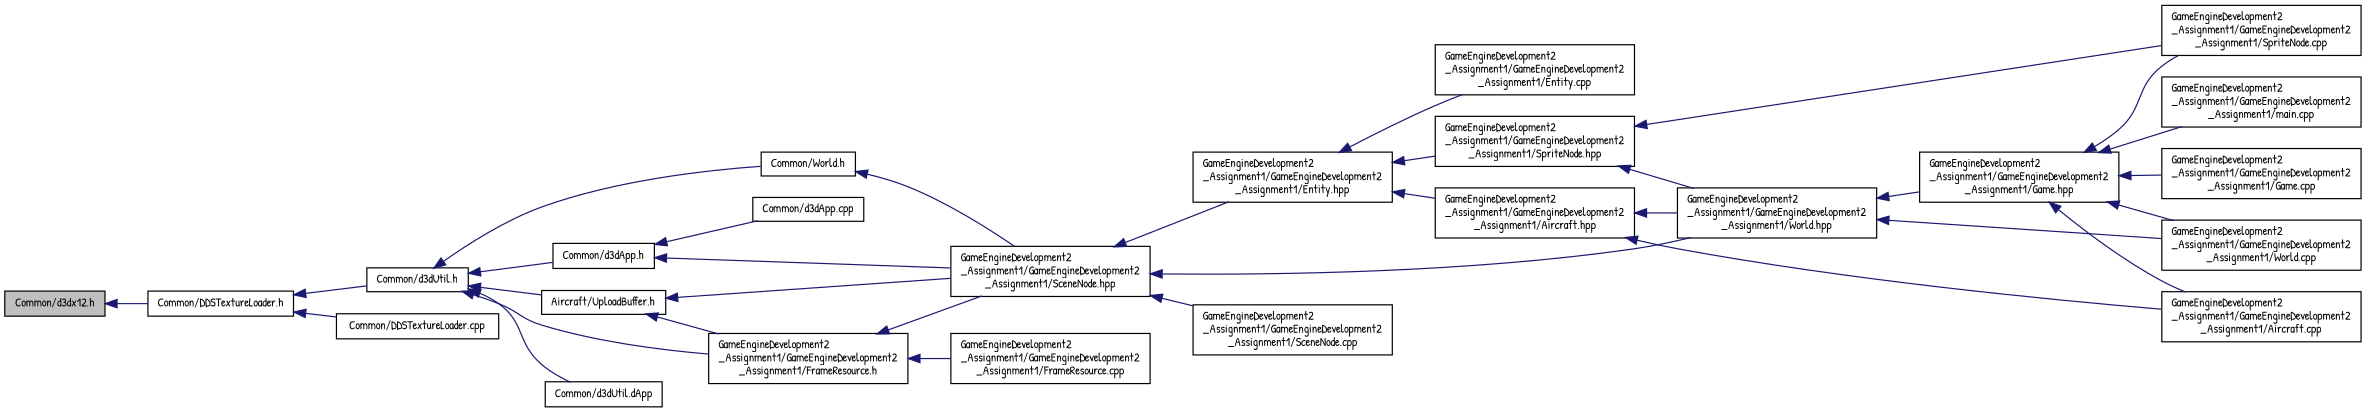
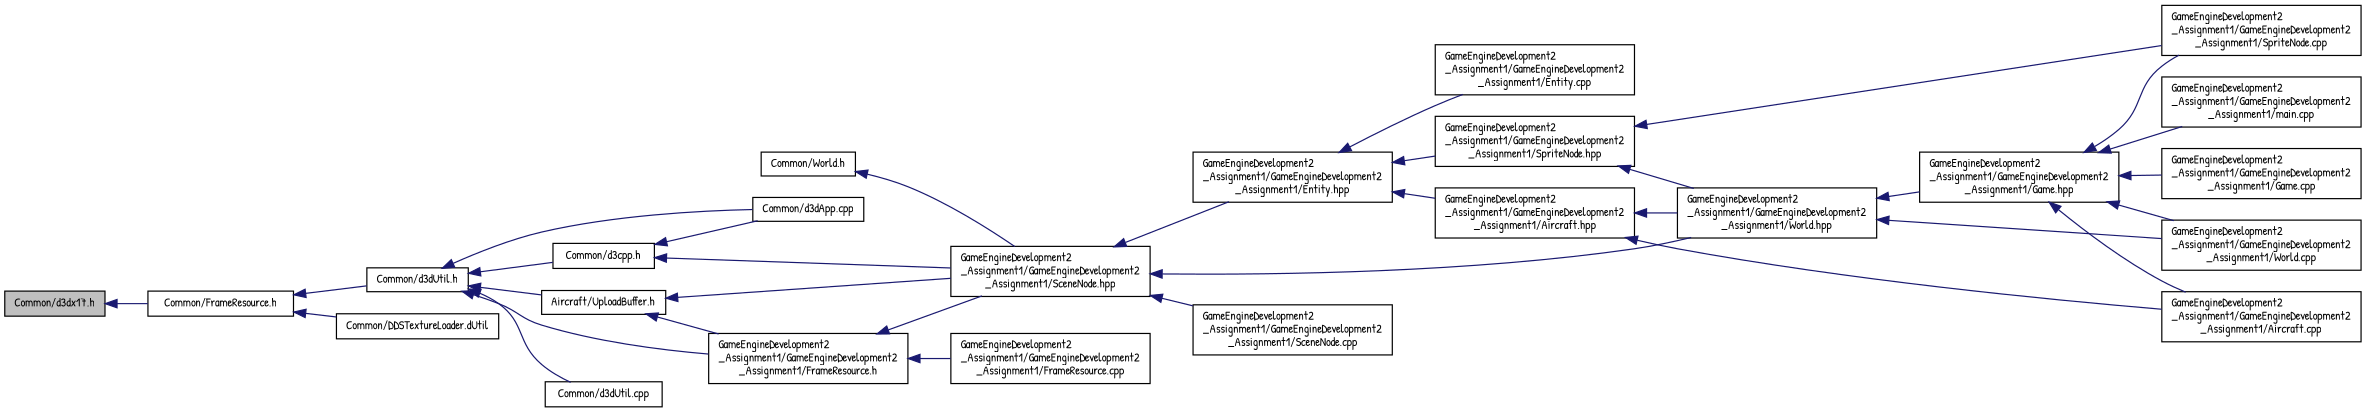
  digraph {
    fontname="Patrick Hand"
    rankdir=LR
    node [color=black fillcolor=white fontname="Patrick Hand" fontsize=10 shape=record style=filled]
    edge [color=midnightblue dir=back fontname="Patrick Hand" fontsize=10 labelfontname=Helvetica labelfontsize=10 style=solid]
-   n1 [fillcolor=grey75 fontcolor=black height=0.2 label="Common/d3dx12.h" width=0.4]
-   n2 [height=0.2 label="Common/DDSTextureLoader.h" width=0.4]
+   n1 [fillcolor=grey75 fontcolor=black height=0.2 label="Common/d3dx17.h" width=0.4]
+   n2 [height=0.2 label="Common/FrameResource.h" width=0.4]
    n3 [height=0.2 label="Common/d3dUtil.h" width=0.4]
    n4 [height=0.2 label="Common/World.h" width=0.4]
-   n5 [height=0.2 label="Common/d3dApp.h" width=0.4]
-   n6 [height=0.2 label="Common/d3dUtil.dApp" width=0.4]
+   n5 [height=0.2 label="Common/d3cpp.h" width=0.4]
+   n6 [height=0.2 label="Common/d3dUtil.cpp" width=0.4]
    n7 [height=0.2 label="Aircraft/UploadBuffer.h" width=0.4]
    n8 [height=0.2 label="GameEngineDevelopment2\l_Assignment1/GameEngineDevelopment2\l_Assignment1/FrameResource.h" width=0.4]
-   n9 [height=0.2 label="Common/DDSTextureLoader.cpp" width=0.4]
+   n9 [height=0.2 label="Common/DDSTextureLoader.dUtil" width=0.4]
    n10 [height=0.2 label="GameEngineDevelopment2\l_Assignment1/GameEngineDevelopment2\l_Assignment1/SceneNode.hpp" width=0.4]
    n11 [height=0.2 label="Common/d3dApp.cpp" width=0.4]
    n12 [height=0.2 label="GameEngineDevelopment2\l_Assignment1/GameEngineDevelopment2\l_Assignment1/FrameResource.cpp" width=0.4]
    n13 [height=0.2 label="GameEngineDevelopment2\l_Assignment1/GameEngineDevelopment2\l_Assignment1/Entity.hpp" width=0.4]
    n14 [height=0.2 label="GameEngineDevelopment2\l_Assignment1/GameEngineDevelopment2\l_Assignment1/World.hpp" width=0.4]
    n15 [height=0.2 label="GameEngineDevelopment2\l_Assignment1/GameEngineDevelopment2\l_Assignment1/SceneNode.cpp" width=0.4]
    n16 [height=0.2 label="GameEngineDevelopment2\l_Assignment1/GameEngineDevelopment2\l_Assignment1/Aircraft.hpp" width=0.4]
    n17 [height=0.2 label="GameEngineDevelopment2\l_Assignment1/GameEngineDevelopment2\l_Assignment1/Entity.cpp" width=0.4]
    n18 [height=0.2 label="GameEngineDevelopment2\l_Assignment1/GameEngineDevelopment2\l_Assignment1/SpriteNode.hpp" width=0.4]
    n19 [height=0.2 label="GameEngineDevelopment2\l_Assignment1/GameEngineDevelopment2\l_Assignment1/Game.hpp" width=0.4]
    n20 [height=0.2 label="GameEngineDevelopment2\l_Assignment1/GameEngineDevelopment2\l_Assignment1/World.cpp" width=0.4]
    n21 [height=0.2 label="GameEngineDevelopment2\l_Assignment1/GameEngineDevelopment2\l_Assignment1/Aircraft.cpp" width=0.4]
    n22 [height=0.2 label="GameEngineDevelopment2\l_Assignment1/GameEngineDevelopment2\l_Assignment1/SpriteNode.cpp" width=0.4]
    n23 [height=0.2 label="GameEngineDevelopment2\l_Assignment1/GameEngineDevelopment2\l_Assignment1/Game.cpp" width=0.4]
    n24 [height=0.2 label="GameEngineDevelopment2\l_Assignment1/GameEngineDevelopment2\l_Assignment1/main.cpp" width=0.4]
    n1 -> n2
    n2 -> n3
    n2 -> n9
-   n3 -> n4
+   n3 -> n11
    n3 -> n5
    n3 -> n6
    n3 -> n7
    n3 -> n8
    n4 -> n10
    n5 -> n10
    n5 -> n11
    n7 -> n8
    n7 -> n10
    n8 -> n10
    n8 -> n12
    n10 -> n13
    n10 -> n14
    n10 -> n15
    n13 -> n16
    n13 -> n17
    n13 -> n18
    n14 -> n19
    n14 -> n20
    n16 -> n14
    n16 -> n21
    n18 -> n14
    n18 -> n22
    n19 -> n20
    n19 -> n21
    n19 -> n22
    n19 -> n23
    n19 -> n24
  }
